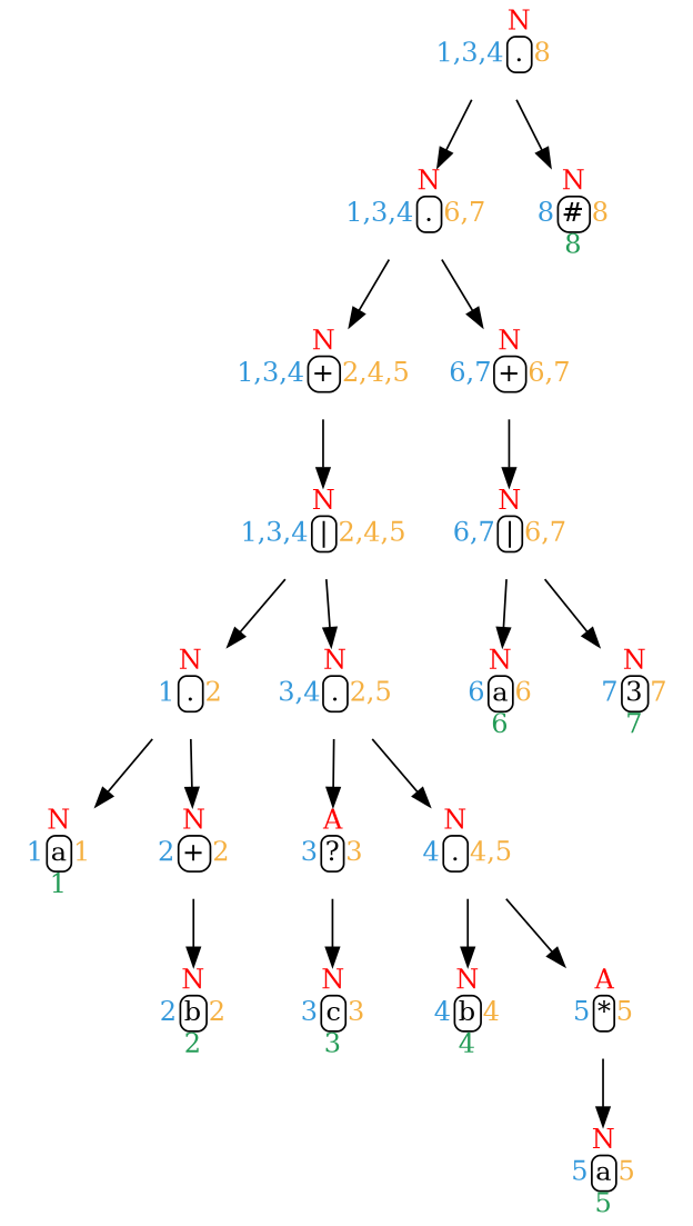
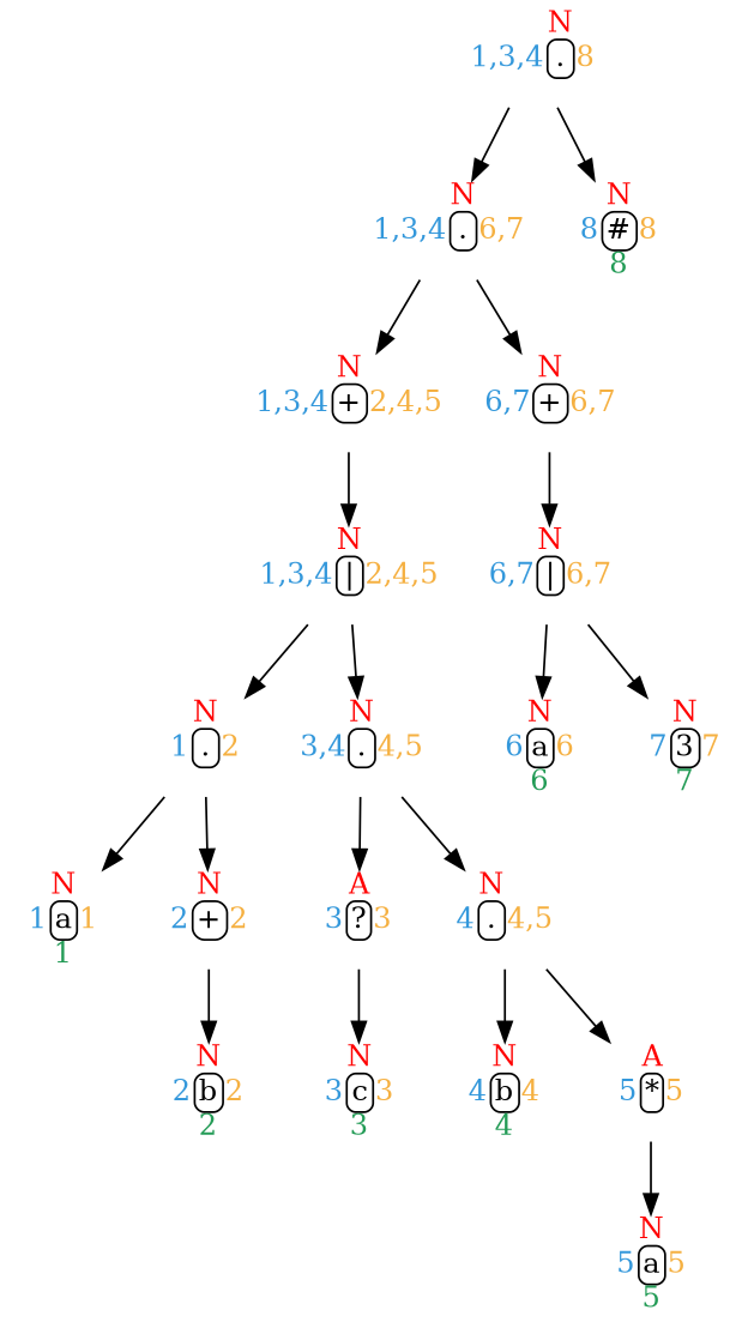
  digraph {
    rankdir=TD
    node [margin=0 shape=none]
    n1 [label=<<TABLE BORDER="0" CELLBORDER="0" CELLSPACING="0" CELLPADDING="1" weight='bold'> <TR><TD ROWSPAN="3"><FONT COLOR="#3498DB">1,3,4</FONT></TD> <TD CELLPADDING="0"><FONT COLOR="red">N</FONT></TD> <TD ROWSPAN="3"><FONT COLOR="#F5B041">8</FONT></TD></TR> <TR><TD style="rounded" BORDER="1">.</TD></TR> <TR><TD CELLPADDING="0"><FONT COLOR="#239B56"> </FONT></TD></TR> </TABLE>>]
    n2 [label=<<TABLE BORDER="0" CELLBORDER="0" CELLSPACING="0" CELLPADDING="1" weight='bold'> <TR><TD ROWSPAN="3"><FONT COLOR="#3498DB">1,3,4</FONT></TD> <TD CELLPADDING="0"><FONT COLOR="red">N</FONT></TD> <TD ROWSPAN="3"><FONT COLOR="#F5B041">6,7</FONT></TD></TR> <TR><TD style="rounded" BORDER="1">.</TD></TR> <TR><TD CELLPADDING="0"><FONT COLOR="#239B56"> </FONT></TD></TR> </TABLE>>]
    n3 [label=<<TABLE BORDER="0" CELLBORDER="0" CELLSPACING="0" CELLPADDING="1" weight='bold'> <TR><TD ROWSPAN="3"><FONT COLOR="#3498DB">8</FONT></TD> <TD CELLPADDING="0"><FONT COLOR="red">N</FONT></TD> <TD ROWSPAN="3"><FONT COLOR="#F5B041">8</FONT></TD></TR> <TR><TD style="rounded" BORDER="1">#</TD></TR> <TR><TD CELLPADDING="0"><FONT COLOR="#239B56">8</FONT></TD></TR> </TABLE>>]
    n4 [label=<<TABLE BORDER="0" CELLBORDER="0" CELLSPACING="0" CELLPADDING="1" weight='bold'> <TR><TD ROWSPAN="3"><FONT COLOR="#3498DB">1,3,4</FONT></TD> <TD CELLPADDING="0"><FONT COLOR="red">N</FONT></TD> <TD ROWSPAN="3"><FONT COLOR="#F5B041">2,4,5</FONT></TD></TR> <TR><TD style="rounded" BORDER="1">+</TD></TR> <TR><TD CELLPADDING="0"><FONT COLOR="#239B56"> </FONT></TD></TR> </TABLE>>]
    n5 [label=<<TABLE BORDER="0" CELLBORDER="0" CELLSPACING="0" CELLPADDING="1" weight='bold'> <TR><TD ROWSPAN="3"><FONT COLOR="#3498DB">6,7</FONT></TD> <TD CELLPADDING="0"><FONT COLOR="red">N</FONT></TD> <TD ROWSPAN="3"><FONT COLOR="#F5B041">6,7</FONT></TD></TR> <TR><TD style="rounded" BORDER="1">+</TD></TR> <TR><TD CELLPADDING="0"><FONT COLOR="#239B56"> </FONT></TD></TR> </TABLE>>]
    n6 [label=<<TABLE BORDER="0" CELLBORDER="0" CELLSPACING="0" CELLPADDING="1" weight='bold'> <TR><TD ROWSPAN="3"><FONT COLOR="#3498DB">1,3,4</FONT></TD> <TD CELLPADDING="0"><FONT COLOR="red">N</FONT></TD> <TD ROWSPAN="3"><FONT COLOR="#F5B041">2,4,5</FONT></TD></TR> <TR><TD style="rounded" BORDER="1">|</TD></TR> <TR><TD CELLPADDING="0"><FONT COLOR="#239B56"> </FONT></TD></TR> </TABLE>>]
    n7 [label=<<TABLE BORDER="0" CELLBORDER="0" CELLSPACING="0" CELLPADDING="1" weight='bold'> <TR><TD ROWSPAN="3"><FONT COLOR="#3498DB">6,7</FONT></TD> <TD CELLPADDING="0"><FONT COLOR="red">N</FONT></TD> <TD ROWSPAN="3"><FONT COLOR="#F5B041">6,7</FONT></TD></TR> <TR><TD style="rounded" BORDER="1">|</TD></TR> <TR><TD CELLPADDING="0"><FONT COLOR="#239B56"> </FONT></TD></TR> </TABLE>>]
    n8 [label=<<TABLE BORDER="0" CELLBORDER="0" CELLSPACING="0" CELLPADDING="1" weight='bold'> <TR><TD ROWSPAN="3"><FONT COLOR="#3498DB">1</FONT></TD> <TD CELLPADDING="0"><FONT COLOR="red">N</FONT></TD> <TD ROWSPAN="3"><FONT COLOR="#F5B041">2</FONT></TD></TR> <TR><TD style="rounded" BORDER="1">.</TD></TR> <TR><TD CELLPADDING="0"><FONT COLOR="#239B56"> </FONT></TD></TR> </TABLE>>]
-   n9 [label=<<TABLE BORDER="0" CELLBORDER="0" CELLSPACING="0" CELLPADDING="1" weight='bold'> <TR><TD ROWSPAN="3"><FONT COLOR="#3498DB">3,4</FONT></TD> <TD CELLPADDING="0"><FONT COLOR="red">N</FONT></TD> <TD ROWSPAN="3"><FONT COLOR="#F5B041">2,5</FONT></TD></TR> <TR><TD style="rounded" BORDER="1">.</TD></TR> <TR><TD CELLPADDING="0"><FONT COLOR="#239B56"> </FONT></TD></TR> </TABLE>>]
+   n9 [label=<<TABLE BORDER="0" CELLBORDER="0" CELLSPACING="0" CELLPADDING="1" weight='bold'> <TR><TD ROWSPAN="3"><FONT COLOR="#3498DB">3,4</FONT></TD> <TD CELLPADDING="0"><FONT COLOR="red">N</FONT></TD> <TD ROWSPAN="3"><FONT COLOR="#F5B041">4,5</FONT></TD></TR> <TR><TD style="rounded" BORDER="1">.</TD></TR> <TR><TD CELLPADDING="0"><FONT COLOR="#239B56"> </FONT></TD></TR> </TABLE>>]
    n10 [label=<<TABLE BORDER="0" CELLBORDER="0" CELLSPACING="0" CELLPADDING="1" weight='bold'> <TR><TD ROWSPAN="3"><FONT COLOR="#3498DB">1</FONT></TD> <TD CELLPADDING="0"><FONT COLOR="red">N</FONT></TD> <TD ROWSPAN="3"><FONT COLOR="#F5B041">1</FONT></TD></TR> <TR><TD style="rounded" BORDER="1">a</TD></TR> <TR><TD CELLPADDING="0"><FONT COLOR="#239B56">1</FONT></TD></TR> </TABLE>>]
    n11 [label=<<TABLE BORDER="0" CELLBORDER="0" CELLSPACING="0" CELLPADDING="1" weight='bold'> <TR><TD ROWSPAN="3"><FONT COLOR="#3498DB">2</FONT></TD> <TD CELLPADDING="0"><FONT COLOR="red">N</FONT></TD> <TD ROWSPAN="3"><FONT COLOR="#F5B041">2</FONT></TD></TR> <TR><TD style="rounded" BORDER="1">+</TD></TR> <TR><TD CELLPADDING="0"><FONT COLOR="#239B56"> </FONT></TD></TR> </TABLE>>]
    n12 [label=<<TABLE BORDER="0" CELLBORDER="0" CELLSPACING="0" CELLPADDING="1" weight='bold'> <TR><TD ROWSPAN="3"><FONT COLOR="#3498DB">3</FONT></TD> <TD CELLPADDING="0"><FONT COLOR="red">A</FONT></TD> <TD ROWSPAN="3"><FONT COLOR="#F5B041">3</FONT></TD></TR> <TR><TD style="rounded" BORDER="1">?</TD></TR> <TR><TD CELLPADDING="0"><FONT COLOR="#239B56"> </FONT></TD></TR> </TABLE>>]
    n13 [label=<<TABLE BORDER="0" CELLBORDER="0" CELLSPACING="0" CELLPADDING="1" weight='bold'> <TR><TD ROWSPAN="3"><FONT COLOR="#3498DB">4</FONT></TD> <TD CELLPADDING="0"><FONT COLOR="red">N</FONT></TD> <TD ROWSPAN="3"><FONT COLOR="#F5B041">4,5</FONT></TD></TR> <TR><TD style="rounded" BORDER="1">.</TD></TR> <TR><TD CELLPADDING="0"><FONT COLOR="#239B56"> </FONT></TD></TR> </TABLE>>]
    n14 [label=<<TABLE BORDER="0" CELLBORDER="0" CELLSPACING="0" CELLPADDING="1" weight='bold'> <TR><TD ROWSPAN="3"><FONT COLOR="#3498DB">2</FONT></TD> <TD CELLPADDING="0"><FONT COLOR="red">N</FONT></TD> <TD ROWSPAN="3"><FONT COLOR="#F5B041">2</FONT></TD></TR> <TR><TD style="rounded" BORDER="1">b</TD></TR> <TR><TD CELLPADDING="0"><FONT COLOR="#239B56">2</FONT></TD></TR> </TABLE>>]
    n15 [label=<<TABLE BORDER="0" CELLBORDER="0" CELLSPACING="0" CELLPADDING="1" weight='bold'> <TR><TD ROWSPAN="3"><FONT COLOR="#3498DB">3</FONT></TD> <TD CELLPADDING="0"><FONT COLOR="red">N</FONT></TD> <TD ROWSPAN="3"><FONT COLOR="#F5B041">3</FONT></TD></TR> <TR><TD style="rounded" BORDER="1">c</TD></TR> <TR><TD CELLPADDING="0"><FONT COLOR="#239B56">3</FONT></TD></TR> </TABLE>>]
    n16 [label=<<TABLE BORDER="0" CELLBORDER="0" CELLSPACING="0" CELLPADDING="1" weight='bold'> <TR><TD ROWSPAN="3"><FONT COLOR="#3498DB">4</FONT></TD> <TD CELLPADDING="0"><FONT COLOR="red">N</FONT></TD> <TD ROWSPAN="3"><FONT COLOR="#F5B041">4</FONT></TD></TR> <TR><TD style="rounded" BORDER="1">b</TD></TR> <TR><TD CELLPADDING="0"><FONT COLOR="#239B56">4</FONT></TD></TR> </TABLE>>]
    n17 [label=<<TABLE BORDER="0" CELLBORDER="0" CELLSPACING="0" CELLPADDING="1" weight='bold'> <TR><TD ROWSPAN="3"><FONT COLOR="#3498DB">5</FONT></TD> <TD CELLPADDING="0"><FONT COLOR="red">A</FONT></TD> <TD ROWSPAN="3"><FONT COLOR="#F5B041">5</FONT></TD></TR> <TR><TD style="rounded" BORDER="1">*</TD></TR> <TR><TD CELLPADDING="0"><FONT COLOR="#239B56"> </FONT></TD></TR> </TABLE>>]
    n18 [label=<<TABLE BORDER="0" CELLBORDER="0" CELLSPACING="0" CELLPADDING="1" weight='bold'> <TR><TD ROWSPAN="3"><FONT COLOR="#3498DB">5</FONT></TD> <TD CELLPADDING="0"><FONT COLOR="red">N</FONT></TD> <TD ROWSPAN="3"><FONT COLOR="#F5B041">5</FONT></TD></TR> <TR><TD style="rounded" BORDER="1">a</TD></TR> <TR><TD CELLPADDING="0"><FONT COLOR="#239B56">5</FONT></TD></TR> </TABLE>>]
    n19 [label=<<TABLE BORDER="0" CELLBORDER="0" CELLSPACING="0" CELLPADDING="1" weight='bold'> <TR><TD ROWSPAN="3"><FONT COLOR="#3498DB">6</FONT></TD> <TD CELLPADDING="0"><FONT COLOR="red">N</FONT></TD> <TD ROWSPAN="3"><FONT COLOR="#F5B041">6</FONT></TD></TR> <TR><TD style="rounded" BORDER="1">a</TD></TR> <TR><TD CELLPADDING="0"><FONT COLOR="#239B56">6</FONT></TD></TR> </TABLE>>]
    n20 [label=<<TABLE BORDER="0" CELLBORDER="0" CELLSPACING="0" CELLPADDING="1" weight='bold'> <TR><TD ROWSPAN="3"><FONT COLOR="#3498DB">7</FONT></TD> <TD CELLPADDING="0"><FONT COLOR="red">N</FONT></TD> <TD ROWSPAN="3"><FONT COLOR="#F5B041">7</FONT></TD></TR> <TR><TD style="rounded" BORDER="1">3</TD></TR> <TR><TD CELLPADDING="0"><FONT COLOR="#239B56">7</FONT></TD></TR> </TABLE>>]
    n1 -> n2
    n1 -> n3
    n2 -> n4
    n2 -> n5
    n4 -> n6
    n5 -> n7
    n6 -> n8
    n6 -> n9
    n7 -> n19
    n7 -> n20
    n8 -> n10
    n8 -> n11
    n9 -> n12
    n9 -> n13
    n11 -> n14
    n12 -> n15
    n13 -> n16
    n13 -> n17
    n17 -> n18
  }
